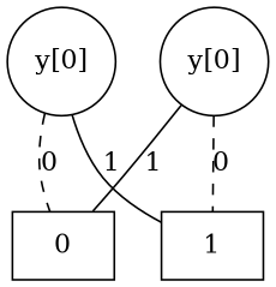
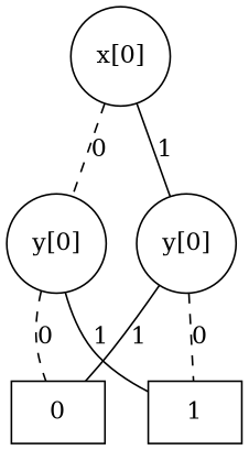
  graph {
    node [shape=circle]
    n1 [label=0 shape=box]
    n2 [label=1 shape=box]
    n3 [label="y[0]"]
    n4 [label="y[0]"]
+   n5 [label="x[0]"]
    n3 -- n1 [label=0 style=dashed]
    n3 -- n2 [label=1]
    n4 -- n1 [label=1]
    n4 -- n2 [label=0 style=dashed]
+   n5 -- n3 [label=0 style=dashed]
+   n5 -- n4 [label=1]
  }
